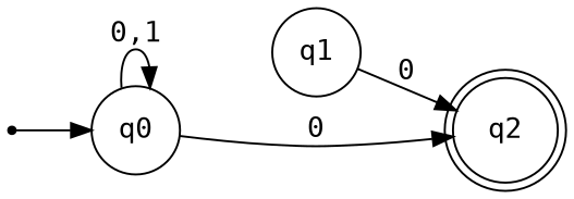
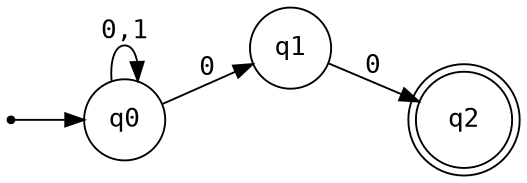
  digraph {
    fontname="DejaVu Sans Mono"
    rankdir=LR
    node [fontname="DejaVu Sans Mono" shape=circle]
    edge [fontname="DejaVu Sans Mono"]
    __start [shape=point]
    q0
    q1
    q2 [shape=doublecircle]
    __start -> q0
    q0 -> q0 [label="0,1"]
-   q0 -> q2 [label=0]
+   q0 -> q1 [label=0]
    q1 -> q2 [label=0]
  }
